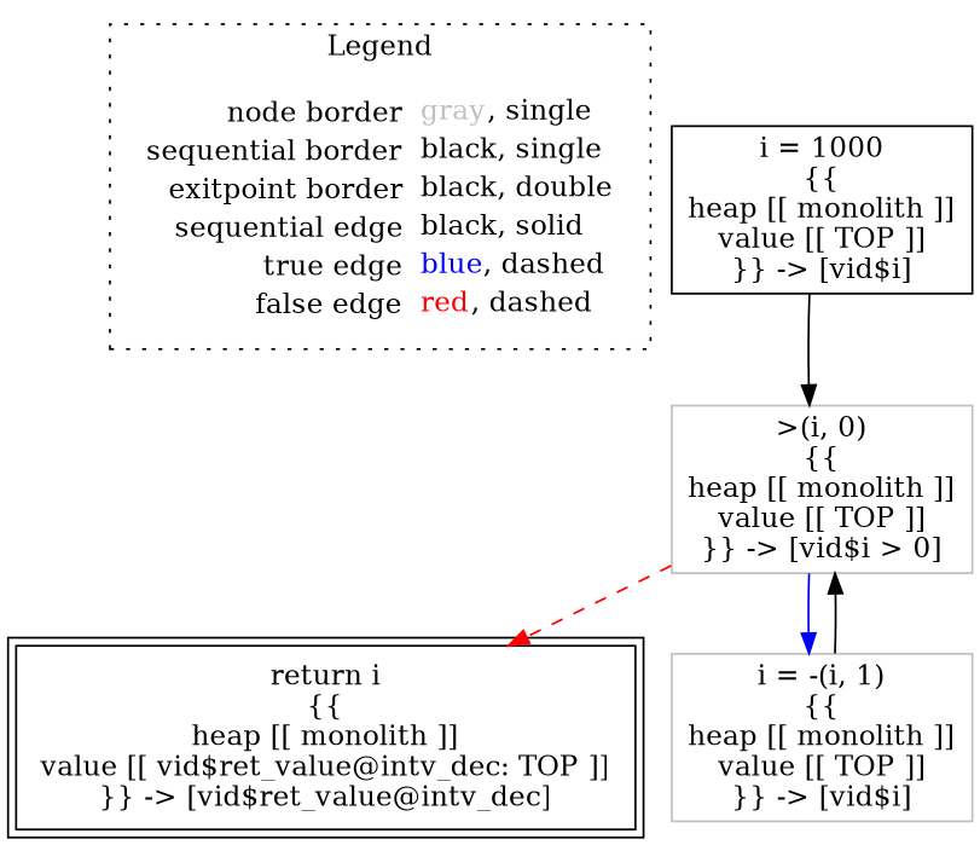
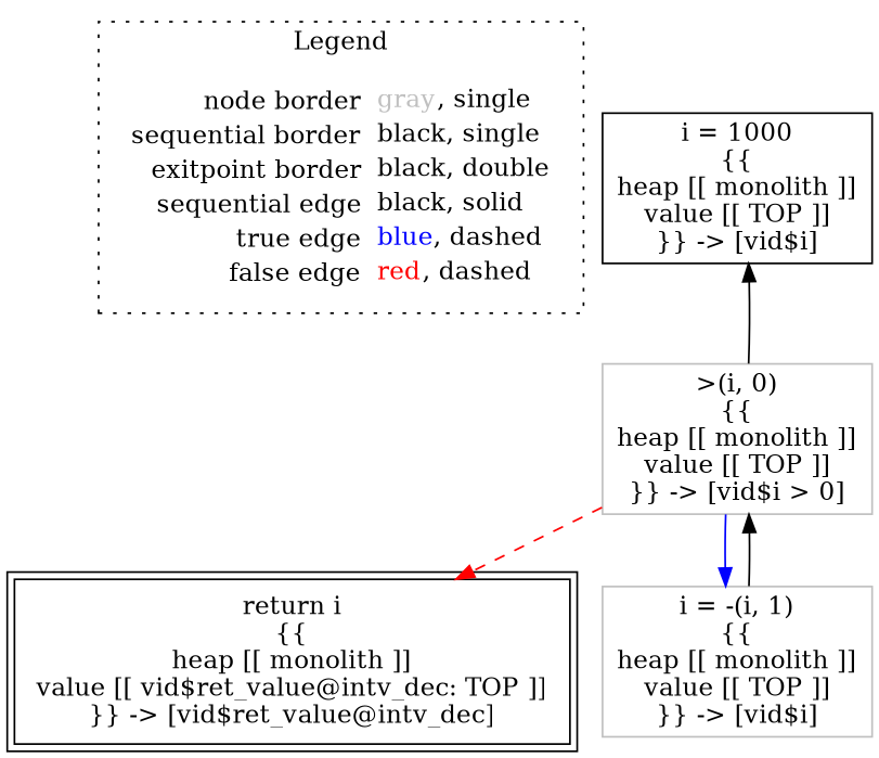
  digraph {
    node [shape=rect color=black]
    edge [color=black]
    n1 [label=<<table border="0" cellpadding="2" cellspacing="0" cellborder="0"><tr><td align="right">node border&nbsp;</td><td align="left"><font color="gray">gray</font>, single</td></tr><tr><td align="right">sequential border&nbsp;</td><td align="left"><font color="black">black</font>, single</td></tr><tr><td align="right">exitpoint border&nbsp;</td><td align="left"><font color="black">black</font>, double</td></tr><tr><td align="right">sequential edge&nbsp;</td><td align="left"><font color="black">black</font>, solid</td></tr><tr><td align="right">true edge&nbsp;</td><td align="left"><font color="blue">blue</font>, dashed</td></tr><tr><td align="right">false edge&nbsp;</td><td align="left"><font color="red">red</font>, dashed</td></tr></table>> shape=plaintext color=""]
    n2 [label=<i = 1000<BR/>{{<BR/>heap [[ monolith ]]<BR/>value [[ TOP ]]<BR/>}} -&gt; [vid$i]>]
    n3 [color=gray label=<&gt;(i, 0)<BR/>{{<BR/>heap [[ monolith ]]<BR/>value [[ TOP ]]<BR/>}} -&gt; [vid$i &gt; 0]>]
    n4 [label=<return i<BR/>{{<BR/>heap [[ monolith ]]<BR/>value [[ vid$ret_value@intv_dec: TOP ]]<BR/>}} -&gt; [vid$ret_value@intv_dec]> peripheries=2]
    n5 [color=gray label=<i = -(i, 1)<BR/>{{<BR/>heap [[ monolith ]]<BR/>value [[ TOP ]]<BR/>}} -&gt; [vid$i]>]
    subgraph cluster_1 {
      label=Legend
      style=dotted
      n1
    }
-   n2 -> n3
+   n3 -> n2
    n3 -> n4 [color=red style=dashed]
    n3 -> n5 [color=blue style=solid]
    n5 -> n3
  }
